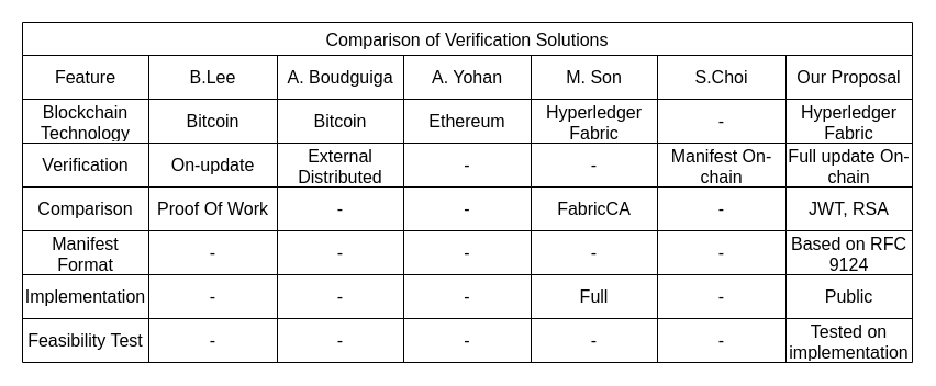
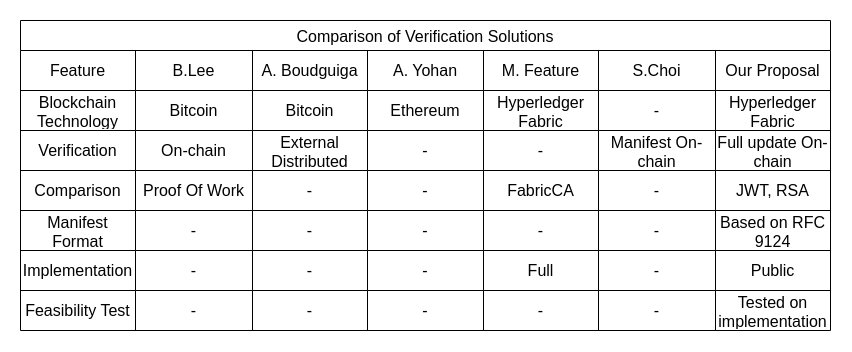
  <mxCell id="0" />
  <mxCell id="1" parent="0" />
  <mxCell id="2" value="Comparison of Verification Solutions" style="shape=table;startSize=30;container=1;collapsible=0;childLayout=tableLayout;strokeColor=default;fontSize=16;" parent="1" vertex="1"><mxGeometry x="20" y="20" width="810" height="310" as="geometry" /></mxCell>
  <mxCell id="3" value="" style="shape=tableRow;horizontal=0;startSize=0;swimlaneHead=0;swimlaneBody=0;strokeColor=inherit;top=0;left=0;bottom=0;right=0;collapsible=0;dropTarget=0;fillColor=none;points=[[0,0.5],[1,0.5]];portConstraint=eastwest;fontSize=16;" parent="2" vertex="1"><mxGeometry y="30" width="810" height="40" as="geometry" /></mxCell>
  <mxCell id="4" value="Feature" style="shape=partialRectangle;html=1;whiteSpace=wrap;connectable=0;strokeColor=inherit;overflow=hidden;fillColor=none;top=0;left=0;bottom=0;right=0;pointerEvents=1;fontSize=16;" parent="3" vertex="1"><mxGeometry width="115" height="40" as="geometry"><mxRectangle width="115" height="40" as="alternateBounds" /></mxGeometry></mxCell>
  <mxCell id="5" value="B.Lee" style="shape=partialRectangle;html=1;whiteSpace=wrap;connectable=0;strokeColor=inherit;overflow=hidden;fillColor=none;top=0;left=0;bottom=0;right=0;pointerEvents=1;fontSize=16;" parent="3" vertex="1"><mxGeometry x="115" width="117" height="40" as="geometry"><mxRectangle width="117" height="40" as="alternateBounds" /></mxGeometry></mxCell>
  <mxCell id="6" value="A. Boudguiga" style="shape=partialRectangle;html=1;whiteSpace=wrap;connectable=0;strokeColor=inherit;overflow=hidden;fillColor=none;top=0;left=0;bottom=0;right=0;pointerEvents=1;fontSize=16;" parent="3" vertex="1"><mxGeometry x="232" width="115" height="40" as="geometry"><mxRectangle width="115" height="40" as="alternateBounds" /></mxGeometry></mxCell>
  <mxCell id="7" value="A. Yohan" style="shape=partialRectangle;html=1;whiteSpace=wrap;connectable=0;strokeColor=inherit;overflow=hidden;fillColor=none;top=0;left=0;bottom=0;right=0;pointerEvents=1;fontSize=16;" parent="3" vertex="1"><mxGeometry x="347" width="116" height="40" as="geometry"><mxRectangle width="116" height="40" as="alternateBounds" /></mxGeometry></mxCell>
- <mxCell id="8" value="M. Son" style="shape=partialRectangle;html=1;whiteSpace=wrap;connectable=0;strokeColor=inherit;overflow=hidden;fillColor=none;top=0;left=0;bottom=0;right=0;pointerEvents=1;fontSize=16;" parent="3" vertex="1"><mxGeometry x="463" width="115" height="40" as="geometry"><mxRectangle width="115" height="40" as="alternateBounds" /></mxGeometry></mxCell>
+ <mxCell id="8" value="M. Feature" style="shape=partialRectangle;html=1;whiteSpace=wrap;connectable=0;strokeColor=inherit;overflow=hidden;fillColor=none;top=0;left=0;bottom=0;right=0;pointerEvents=1;fontSize=16;" parent="3" vertex="1"><mxGeometry x="463" width="115" height="40" as="geometry"><mxRectangle width="115" height="40" as="alternateBounds" /></mxGeometry></mxCell>
  <mxCell id="9" value="S.Choi" style="shape=partialRectangle;html=1;whiteSpace=wrap;connectable=0;strokeColor=inherit;overflow=hidden;fillColor=none;top=0;left=0;bottom=0;right=0;pointerEvents=1;fontSize=16;" parent="3" vertex="1"><mxGeometry x="578" width="117" height="40" as="geometry"><mxRectangle width="117" height="40" as="alternateBounds" /></mxGeometry></mxCell>
  <mxCell id="10" value="Our Proposal" style="shape=partialRectangle;html=1;whiteSpace=wrap;connectable=0;strokeColor=inherit;overflow=hidden;fillColor=none;top=0;left=0;bottom=0;right=0;pointerEvents=1;fontSize=16;" parent="3" vertex="1"><mxGeometry x="695" width="115" height="40" as="geometry"><mxRectangle width="115" height="40" as="alternateBounds" /></mxGeometry></mxCell>
  <mxCell id="11" value="" style="shape=tableRow;horizontal=0;startSize=0;swimlaneHead=0;swimlaneBody=0;strokeColor=inherit;top=0;left=0;bottom=0;right=0;collapsible=0;dropTarget=0;fillColor=none;points=[[0,0.5],[1,0.5]];portConstraint=eastwest;fontSize=16;" parent="2" vertex="1"><mxGeometry y="70" width="810" height="40" as="geometry" /></mxCell>
  <mxCell id="12" value="Blockchain Technology" style="shape=partialRectangle;html=1;whiteSpace=wrap;connectable=0;strokeColor=inherit;overflow=hidden;fillColor=none;top=0;left=0;bottom=0;right=0;pointerEvents=1;fontSize=16;" parent="11" vertex="1"><mxGeometry width="115" height="40" as="geometry"><mxRectangle width="115" height="40" as="alternateBounds" /></mxGeometry></mxCell>
  <mxCell id="13" value="Bitcoin" style="shape=partialRectangle;html=1;whiteSpace=wrap;connectable=0;strokeColor=inherit;overflow=hidden;fillColor=none;top=0;left=0;bottom=0;right=0;pointerEvents=1;fontSize=16;" parent="11" vertex="1"><mxGeometry x="115" width="117" height="40" as="geometry"><mxRectangle width="117" height="40" as="alternateBounds" /></mxGeometry></mxCell>
  <mxCell id="14" value="Bitcoin" style="shape=partialRectangle;html=1;whiteSpace=wrap;connectable=0;strokeColor=inherit;overflow=hidden;fillColor=none;top=0;left=0;bottom=0;right=0;pointerEvents=1;fontSize=16;" parent="11" vertex="1"><mxGeometry x="232" width="115" height="40" as="geometry"><mxRectangle width="115" height="40" as="alternateBounds" /></mxGeometry></mxCell>
  <mxCell id="15" value="Ethereum" style="shape=partialRectangle;html=1;whiteSpace=wrap;connectable=0;strokeColor=inherit;overflow=hidden;fillColor=none;top=0;left=0;bottom=0;right=0;pointerEvents=1;fontSize=16;" parent="11" vertex="1"><mxGeometry x="347" width="116" height="40" as="geometry"><mxRectangle width="116" height="40" as="alternateBounds" /></mxGeometry></mxCell>
  <mxCell id="16" value="Hyperledger Fabric" style="shape=partialRectangle;html=1;whiteSpace=wrap;connectable=0;strokeColor=inherit;overflow=hidden;fillColor=none;top=0;left=0;bottom=0;right=0;pointerEvents=1;fontSize=16;" parent="11" vertex="1"><mxGeometry x="463" width="115" height="40" as="geometry"><mxRectangle width="115" height="40" as="alternateBounds" /></mxGeometry></mxCell>
  <mxCell id="17" value="-" style="shape=partialRectangle;html=1;whiteSpace=wrap;connectable=0;strokeColor=inherit;overflow=hidden;fillColor=none;top=0;left=0;bottom=0;right=0;pointerEvents=1;fontSize=16;" parent="11" vertex="1"><mxGeometry x="578" width="117" height="40" as="geometry"><mxRectangle width="117" height="40" as="alternateBounds" /></mxGeometry></mxCell>
  <mxCell id="18" value="Hyperledger Fabric" style="shape=partialRectangle;html=1;whiteSpace=wrap;connectable=0;strokeColor=inherit;overflow=hidden;fillColor=none;top=0;left=0;bottom=0;right=0;pointerEvents=1;fontSize=16;" parent="11" vertex="1"><mxGeometry x="695" width="115" height="40" as="geometry"><mxRectangle width="115" height="40" as="alternateBounds" /></mxGeometry></mxCell>
  <mxCell id="19" value="" style="shape=tableRow;horizontal=0;startSize=0;swimlaneHead=0;swimlaneBody=0;strokeColor=inherit;top=0;left=0;bottom=0;right=0;collapsible=0;dropTarget=0;fillColor=none;points=[[0,0.5],[1,0.5]];portConstraint=eastwest;fontSize=16;" parent="2" vertex="1"><mxGeometry y="110" width="810" height="40" as="geometry" /></mxCell>
  <mxCell id="20" value="Verification" style="shape=partialRectangle;html=1;whiteSpace=wrap;connectable=0;strokeColor=inherit;overflow=hidden;fillColor=none;top=0;left=0;bottom=0;right=0;pointerEvents=1;fontSize=16;" parent="19" vertex="1"><mxGeometry width="115" height="40" as="geometry"><mxRectangle width="115" height="40" as="alternateBounds" /></mxGeometry></mxCell>
- <mxCell id="21" value="On-update" style="shape=partialRectangle;html=1;whiteSpace=wrap;connectable=0;strokeColor=inherit;overflow=hidden;fillColor=none;top=0;left=0;bottom=0;right=0;pointerEvents=1;fontSize=16;" parent="19" vertex="1"><mxGeometry x="115" width="117" height="40" as="geometry"><mxRectangle width="117" height="40" as="alternateBounds" /></mxGeometry></mxCell>
+ <mxCell id="21" value="On-chain" style="shape=partialRectangle;html=1;whiteSpace=wrap;connectable=0;strokeColor=inherit;overflow=hidden;fillColor=none;top=0;left=0;bottom=0;right=0;pointerEvents=1;fontSize=16;" parent="19" vertex="1"><mxGeometry x="115" width="117" height="40" as="geometry"><mxRectangle width="117" height="40" as="alternateBounds" /></mxGeometry></mxCell>
  <mxCell id="22" value="External Distributed" style="shape=partialRectangle;html=1;whiteSpace=wrap;connectable=0;strokeColor=inherit;overflow=hidden;fillColor=none;top=0;left=0;bottom=0;right=0;pointerEvents=1;fontSize=16;" parent="19" vertex="1"><mxGeometry x="232" width="115" height="40" as="geometry"><mxRectangle width="115" height="40" as="alternateBounds" /></mxGeometry></mxCell>
  <mxCell id="23" value="-" style="shape=partialRectangle;html=1;whiteSpace=wrap;connectable=0;strokeColor=inherit;overflow=hidden;fillColor=none;top=0;left=0;bottom=0;right=0;pointerEvents=1;fontSize=16;" parent="19" vertex="1"><mxGeometry x="347" width="116" height="40" as="geometry"><mxRectangle width="116" height="40" as="alternateBounds" /></mxGeometry></mxCell>
  <mxCell id="24" value="-" style="shape=partialRectangle;html=1;whiteSpace=wrap;connectable=0;strokeColor=inherit;overflow=hidden;fillColor=none;top=0;left=0;bottom=0;right=0;pointerEvents=1;fontSize=16;" parent="19" vertex="1"><mxGeometry x="463" width="115" height="40" as="geometry"><mxRectangle width="115" height="40" as="alternateBounds" /></mxGeometry></mxCell>
  <mxCell id="25" value="Manifest On-chain" style="shape=partialRectangle;html=1;whiteSpace=wrap;connectable=0;strokeColor=inherit;overflow=hidden;fillColor=none;top=0;left=0;bottom=0;right=0;pointerEvents=1;fontSize=16;" parent="19" vertex="1"><mxGeometry x="578" width="117" height="40" as="geometry"><mxRectangle width="117" height="40" as="alternateBounds" /></mxGeometry></mxCell>
  <mxCell id="26" value="Full update On-chain" style="shape=partialRectangle;html=1;whiteSpace=wrap;connectable=0;strokeColor=inherit;overflow=hidden;fillColor=none;top=0;left=0;bottom=0;right=0;pointerEvents=1;fontSize=16;" parent="19" vertex="1"><mxGeometry x="695" width="115" height="40" as="geometry"><mxRectangle width="115" height="40" as="alternateBounds" /></mxGeometry></mxCell>
  <mxCell id="27" style="shape=tableRow;horizontal=0;startSize=0;swimlaneHead=0;swimlaneBody=0;strokeColor=inherit;top=0;left=0;bottom=0;right=0;collapsible=0;dropTarget=0;fillColor=none;points=[[0,0.5],[1,0.5]];portConstraint=eastwest;fontSize=16;" parent="2" vertex="1"><mxGeometry y="150" width="810" height="40" as="geometry" /></mxCell>
  <mxCell id="28" value="Comparison" style="shape=partialRectangle;html=1;whiteSpace=wrap;connectable=0;strokeColor=inherit;overflow=hidden;fillColor=none;top=0;left=0;bottom=0;right=0;pointerEvents=1;fontSize=16;" parent="27" vertex="1"><mxGeometry width="115" height="40" as="geometry"><mxRectangle width="115" height="40" as="alternateBounds" /></mxGeometry></mxCell>
  <mxCell id="29" value="Proof Of Work" style="shape=partialRectangle;html=1;whiteSpace=wrap;connectable=0;strokeColor=inherit;overflow=hidden;fillColor=none;top=0;left=0;bottom=0;right=0;pointerEvents=1;fontSize=16;" parent="27" vertex="1"><mxGeometry x="115" width="117" height="40" as="geometry"><mxRectangle width="117" height="40" as="alternateBounds" /></mxGeometry></mxCell>
  <mxCell id="30" value="-" style="shape=partialRectangle;html=1;whiteSpace=wrap;connectable=0;strokeColor=inherit;overflow=hidden;fillColor=none;top=0;left=0;bottom=0;right=0;pointerEvents=1;fontSize=16;" parent="27" vertex="1"><mxGeometry x="232" width="115" height="40" as="geometry"><mxRectangle width="115" height="40" as="alternateBounds" /></mxGeometry></mxCell>
  <mxCell id="31" value="-" style="shape=partialRectangle;html=1;whiteSpace=wrap;connectable=0;strokeColor=inherit;overflow=hidden;fillColor=none;top=0;left=0;bottom=0;right=0;pointerEvents=1;fontSize=16;" parent="27" vertex="1"><mxGeometry x="347" width="116" height="40" as="geometry"><mxRectangle width="116" height="40" as="alternateBounds" /></mxGeometry></mxCell>
  <mxCell id="32" value="FabricCA" style="shape=partialRectangle;html=1;whiteSpace=wrap;connectable=0;strokeColor=inherit;overflow=hidden;fillColor=none;top=0;left=0;bottom=0;right=0;pointerEvents=1;fontSize=16;" parent="27" vertex="1"><mxGeometry x="463" width="115" height="40" as="geometry"><mxRectangle width="115" height="40" as="alternateBounds" /></mxGeometry></mxCell>
  <mxCell id="33" value="-" style="shape=partialRectangle;html=1;whiteSpace=wrap;connectable=0;strokeColor=inherit;overflow=hidden;fillColor=none;top=0;left=0;bottom=0;right=0;pointerEvents=1;fontSize=16;" parent="27" vertex="1"><mxGeometry x="578" width="117" height="40" as="geometry"><mxRectangle width="117" height="40" as="alternateBounds" /></mxGeometry></mxCell>
  <mxCell id="34" value="JWT, RSA" style="shape=partialRectangle;html=1;whiteSpace=wrap;connectable=0;strokeColor=inherit;overflow=hidden;fillColor=none;top=0;left=0;bottom=0;right=0;pointerEvents=1;fontSize=16;" parent="27" vertex="1"><mxGeometry x="695" width="115" height="40" as="geometry"><mxRectangle width="115" height="40" as="alternateBounds" /></mxGeometry></mxCell>
  <mxCell id="35" style="shape=tableRow;horizontal=0;startSize=0;swimlaneHead=0;swimlaneBody=0;strokeColor=inherit;top=0;left=0;bottom=0;right=0;collapsible=0;dropTarget=0;fillColor=none;points=[[0,0.5],[1,0.5]];portConstraint=eastwest;fontSize=16;" parent="2" vertex="1"><mxGeometry y="190" width="810" height="40" as="geometry" /></mxCell>
  <mxCell id="36" value="Manifest Format" style="shape=partialRectangle;html=1;whiteSpace=wrap;connectable=0;strokeColor=inherit;overflow=hidden;fillColor=none;top=0;left=0;bottom=0;right=0;pointerEvents=1;fontSize=16;" parent="35" vertex="1"><mxGeometry width="115" height="40" as="geometry"><mxRectangle width="115" height="40" as="alternateBounds" /></mxGeometry></mxCell>
  <mxCell id="37" value="-" style="shape=partialRectangle;html=1;whiteSpace=wrap;connectable=0;strokeColor=inherit;overflow=hidden;fillColor=none;top=0;left=0;bottom=0;right=0;pointerEvents=1;fontSize=16;" parent="35" vertex="1"><mxGeometry x="115" width="117" height="40" as="geometry"><mxRectangle width="117" height="40" as="alternateBounds" /></mxGeometry></mxCell>
  <mxCell id="38" value="-" style="shape=partialRectangle;html=1;whiteSpace=wrap;connectable=0;strokeColor=inherit;overflow=hidden;fillColor=none;top=0;left=0;bottom=0;right=0;pointerEvents=1;fontSize=16;" parent="35" vertex="1"><mxGeometry x="232" width="115" height="40" as="geometry"><mxRectangle width="115" height="40" as="alternateBounds" /></mxGeometry></mxCell>
  <mxCell id="39" value="-" style="shape=partialRectangle;html=1;whiteSpace=wrap;connectable=0;strokeColor=inherit;overflow=hidden;fillColor=none;top=0;left=0;bottom=0;right=0;pointerEvents=1;fontSize=16;" parent="35" vertex="1"><mxGeometry x="347" width="116" height="40" as="geometry"><mxRectangle width="116" height="40" as="alternateBounds" /></mxGeometry></mxCell>
  <mxCell id="40" value="-" style="shape=partialRectangle;html=1;whiteSpace=wrap;connectable=0;strokeColor=inherit;overflow=hidden;fillColor=none;top=0;left=0;bottom=0;right=0;pointerEvents=1;fontSize=16;" parent="35" vertex="1"><mxGeometry x="463" width="115" height="40" as="geometry"><mxRectangle width="115" height="40" as="alternateBounds" /></mxGeometry></mxCell>
  <mxCell id="41" value="-" style="shape=partialRectangle;html=1;whiteSpace=wrap;connectable=0;strokeColor=inherit;overflow=hidden;fillColor=none;top=0;left=0;bottom=0;right=0;pointerEvents=1;fontSize=16;" parent="35" vertex="1"><mxGeometry x="578" width="117" height="40" as="geometry"><mxRectangle width="117" height="40" as="alternateBounds" /></mxGeometry></mxCell>
  <mxCell id="42" value="Based on RFC 9124" style="shape=partialRectangle;html=1;whiteSpace=wrap;connectable=0;strokeColor=inherit;overflow=hidden;fillColor=none;top=0;left=0;bottom=0;right=0;pointerEvents=1;fontSize=16;" parent="35" vertex="1"><mxGeometry x="695" width="115" height="40" as="geometry"><mxRectangle width="115" height="40" as="alternateBounds" /></mxGeometry></mxCell>
  <mxCell id="43" style="shape=tableRow;horizontal=0;startSize=0;swimlaneHead=0;swimlaneBody=0;strokeColor=inherit;top=0;left=0;bottom=0;right=0;collapsible=0;dropTarget=0;fillColor=none;points=[[0,0.5],[1,0.5]];portConstraint=eastwest;fontSize=16;" parent="2" vertex="1"><mxGeometry y="230" width="810" height="40" as="geometry" /></mxCell>
  <mxCell id="44" value="Implementation" style="shape=partialRectangle;html=1;whiteSpace=wrap;connectable=0;strokeColor=inherit;overflow=hidden;fillColor=none;top=0;left=0;bottom=0;right=0;pointerEvents=1;fontSize=16;" parent="43" vertex="1"><mxGeometry width="115" height="40" as="geometry"><mxRectangle width="115" height="40" as="alternateBounds" /></mxGeometry></mxCell>
  <mxCell id="45" value="-" style="shape=partialRectangle;html=1;whiteSpace=wrap;connectable=0;strokeColor=inherit;overflow=hidden;fillColor=none;top=0;left=0;bottom=0;right=0;pointerEvents=1;fontSize=16;" parent="43" vertex="1"><mxGeometry x="115" width="117" height="40" as="geometry"><mxRectangle width="117" height="40" as="alternateBounds" /></mxGeometry></mxCell>
  <mxCell id="46" value="-" style="shape=partialRectangle;html=1;whiteSpace=wrap;connectable=0;strokeColor=inherit;overflow=hidden;fillColor=none;top=0;left=0;bottom=0;right=0;pointerEvents=1;fontSize=16;" parent="43" vertex="1"><mxGeometry x="232" width="115" height="40" as="geometry"><mxRectangle width="115" height="40" as="alternateBounds" /></mxGeometry></mxCell>
  <mxCell id="47" value="-" style="shape=partialRectangle;html=1;whiteSpace=wrap;connectable=0;strokeColor=inherit;overflow=hidden;fillColor=none;top=0;left=0;bottom=0;right=0;pointerEvents=1;fontSize=16;" parent="43" vertex="1"><mxGeometry x="347" width="116" height="40" as="geometry"><mxRectangle width="116" height="40" as="alternateBounds" /></mxGeometry></mxCell>
  <mxCell id="48" value="Full" style="shape=partialRectangle;html=1;whiteSpace=wrap;connectable=0;strokeColor=inherit;overflow=hidden;fillColor=none;top=0;left=0;bottom=0;right=0;pointerEvents=1;fontSize=16;" parent="43" vertex="1"><mxGeometry x="463" width="115" height="40" as="geometry"><mxRectangle width="115" height="40" as="alternateBounds" /></mxGeometry></mxCell>
  <mxCell id="49" value="-" style="shape=partialRectangle;html=1;whiteSpace=wrap;connectable=0;strokeColor=inherit;overflow=hidden;fillColor=none;top=0;left=0;bottom=0;right=0;pointerEvents=1;fontSize=16;" parent="43" vertex="1"><mxGeometry x="578" width="117" height="40" as="geometry"><mxRectangle width="117" height="40" as="alternateBounds" /></mxGeometry></mxCell>
  <mxCell id="50" value="Public" style="shape=partialRectangle;html=1;whiteSpace=wrap;connectable=0;strokeColor=inherit;overflow=hidden;fillColor=none;top=0;left=0;bottom=0;right=0;pointerEvents=1;fontSize=16;" parent="43" vertex="1"><mxGeometry x="695" width="115" height="40" as="geometry"><mxRectangle width="115" height="40" as="alternateBounds" /></mxGeometry></mxCell>
  <mxCell id="51" style="shape=tableRow;horizontal=0;startSize=0;swimlaneHead=0;swimlaneBody=0;strokeColor=inherit;top=0;left=0;bottom=0;right=0;collapsible=0;dropTarget=0;fillColor=none;points=[[0,0.5],[1,0.5]];portConstraint=eastwest;fontSize=16;" parent="2" vertex="1"><mxGeometry y="270" width="810" height="40" as="geometry" /></mxCell>
  <mxCell id="52" value="Feasibility Test" style="shape=partialRectangle;html=1;whiteSpace=wrap;connectable=0;strokeColor=inherit;overflow=hidden;fillColor=none;top=0;left=0;bottom=0;right=0;pointerEvents=1;fontSize=16;" parent="51" vertex="1"><mxGeometry width="115" height="40" as="geometry"><mxRectangle width="115" height="40" as="alternateBounds" /></mxGeometry></mxCell>
  <mxCell id="53" value="-" style="shape=partialRectangle;html=1;whiteSpace=wrap;connectable=0;strokeColor=inherit;overflow=hidden;fillColor=none;top=0;left=0;bottom=0;right=0;pointerEvents=1;fontSize=16;" parent="51" vertex="1"><mxGeometry x="115" width="117" height="40" as="geometry"><mxRectangle width="117" height="40" as="alternateBounds" /></mxGeometry></mxCell>
  <mxCell id="54" value="-" style="shape=partialRectangle;html=1;whiteSpace=wrap;connectable=0;strokeColor=inherit;overflow=hidden;fillColor=none;top=0;left=0;bottom=0;right=0;pointerEvents=1;fontSize=16;" parent="51" vertex="1"><mxGeometry x="232" width="115" height="40" as="geometry"><mxRectangle width="115" height="40" as="alternateBounds" /></mxGeometry></mxCell>
  <mxCell id="55" value="-" style="shape=partialRectangle;html=1;whiteSpace=wrap;connectable=0;strokeColor=inherit;overflow=hidden;fillColor=none;top=0;left=0;bottom=0;right=0;pointerEvents=1;fontSize=16;" parent="51" vertex="1"><mxGeometry x="347" width="116" height="40" as="geometry"><mxRectangle width="116" height="40" as="alternateBounds" /></mxGeometry></mxCell>
  <mxCell id="56" value="-" style="shape=partialRectangle;html=1;whiteSpace=wrap;connectable=0;strokeColor=inherit;overflow=hidden;fillColor=none;top=0;left=0;bottom=0;right=0;pointerEvents=1;fontSize=16;" parent="51" vertex="1"><mxGeometry x="463" width="115" height="40" as="geometry"><mxRectangle width="115" height="40" as="alternateBounds" /></mxGeometry></mxCell>
  <mxCell id="57" value="-" style="shape=partialRectangle;html=1;whiteSpace=wrap;connectable=0;strokeColor=inherit;overflow=hidden;fillColor=none;top=0;left=0;bottom=0;right=0;pointerEvents=1;fontSize=16;" parent="51" vertex="1"><mxGeometry x="578" width="117" height="40" as="geometry"><mxRectangle width="117" height="40" as="alternateBounds" /></mxGeometry></mxCell>
  <mxCell id="58" value="Tested on implementation" style="shape=partialRectangle;html=1;whiteSpace=wrap;connectable=0;strokeColor=inherit;overflow=hidden;fillColor=none;top=0;left=0;bottom=0;right=0;pointerEvents=1;fontSize=16;" parent="51" vertex="1"><mxGeometry x="695" width="115" height="40" as="geometry"><mxRectangle width="115" height="40" as="alternateBounds" /></mxGeometry></mxCell>
